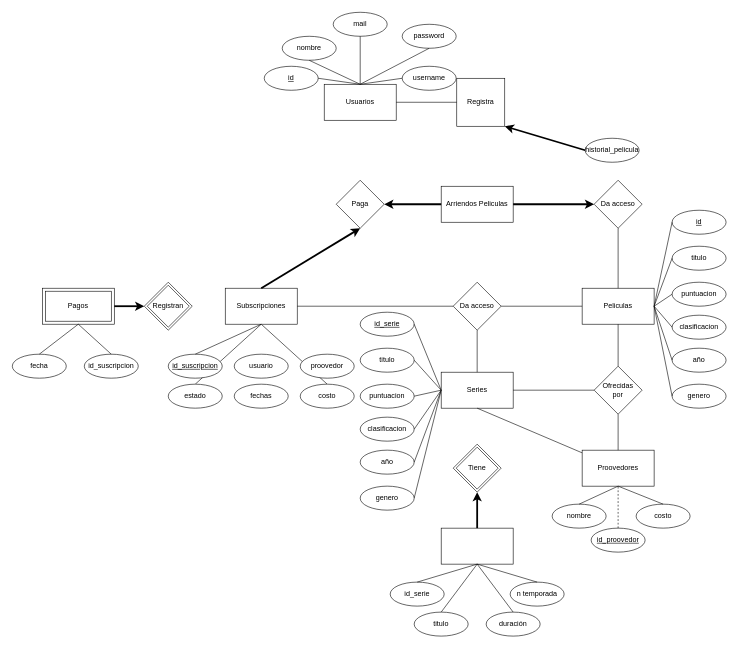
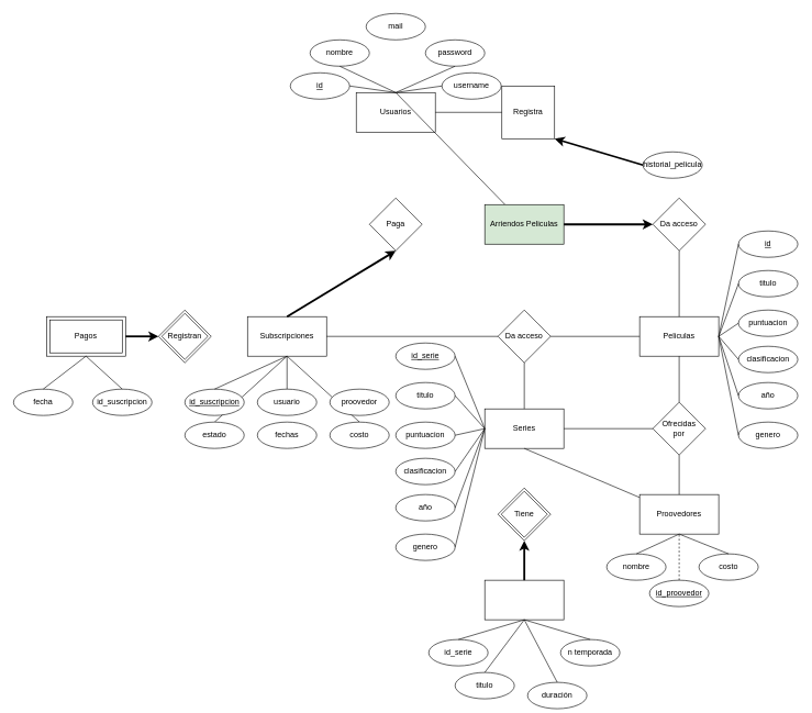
  <mxCell id="0" />
  <mxCell id="1" parent="0" />
  <mxCell id="2" value="" style="endArrow=none;html=1;rounded=0;exitX=0.5;exitY=1;exitDx=0;exitDy=0;entryX=0.5;entryY=0;entryDx=0;entryDy=0;" edge="1" parent="1" source="16" target="67"><mxGeometry relative="1" as="geometry"><mxPoint x="475" y="580" as="sourcePoint" /><mxPoint x="365" y="630" as="targetPoint" /></mxGeometry></mxCell>
  <mxCell id="3" value="" style="endArrow=none;html=1;rounded=0;exitX=0.5;exitY=1;exitDx=0;exitDy=0;entryX=0.5;entryY=0;entryDx=0;entryDy=0;" edge="1" parent="1" source="16" target="66"><mxGeometry relative="1" as="geometry"><mxPoint x="445" y="550" as="sourcePoint" /><mxPoint x="335" y="600" as="targetPoint" /></mxGeometry></mxCell>
  <mxCell id="4" value="Usuarios" style="rounded=0;whiteSpace=wrap;html=1;" parent="1" vertex="1"><mxGeometry x="540" y="140" width="120" height="60" as="geometry" /></mxCell>
  <mxCell id="5" value="&lt;u&gt;id&lt;/u&gt;" style="ellipse;whiteSpace=wrap;html=1;" parent="1" vertex="1"><mxGeometry x="440" y="110" width="90" height="40" as="geometry" /></mxCell>
  <mxCell id="6" value="nombre" style="ellipse;whiteSpace=wrap;html=1;" parent="1" vertex="1"><mxGeometry x="470" y="60" width="90" height="40" as="geometry" /></mxCell>
  <mxCell id="7" value="mail" style="ellipse;whiteSpace=wrap;html=1;" parent="1" vertex="1"><mxGeometry x="555" y="20" width="90" height="40" as="geometry" /></mxCell>
- <mxCell id="8" value="password" style="ellipse;whiteSpace=wrap;html=1;" parent="1" vertex="1"><mxGeometry x="670" y="40" width="90" height="40" as="geometry" /></mxCell>
+ <mxCell id="8" value="password" style="ellipse;whiteSpace=wrap;html=1;" parent="1" vertex="1"><mxGeometry x="645" y="60" width="90" height="40" as="geometry" /></mxCell>
  <mxCell id="9" value="username" style="ellipse;whiteSpace=wrap;html=1;" parent="1" vertex="1"><mxGeometry x="670" y="110" width="90" height="40" as="geometry" /></mxCell>
- <mxCell id="10" value="" style="endArrow=none;html=1;rounded=0;entryX=0.5;entryY=1;entryDx=0;entryDy=0;exitX=0.5;exitY=0;exitDx=0;exitDy=0;" parent="1" source="4" target="7" edge="1"><mxGeometry width="50" height="50" relative="1" as="geometry"><mxPoint x="520" y="300" as="sourcePoint" /><mxPoint x="570" y="250" as="targetPoint" /></mxGeometry></mxCell>
+ <mxCell id="10" value="" style="endArrow=none;html=1;rounded=0;exitX=0.5;exitY=0;exitDx=0;exitDy=0;" parent="1" source="4" target="18" edge="1"><mxGeometry width="50" height="50" relative="1" as="geometry"><mxPoint x="520" y="300" as="sourcePoint" /><mxPoint x="570" y="250" as="targetPoint" /></mxGeometry></mxCell>
  <mxCell id="11" value="" style="endArrow=none;html=1;rounded=0;entryX=0.5;entryY=1;entryDx=0;entryDy=0;exitX=0.5;exitY=0;exitDx=0;exitDy=0;" parent="1" source="4" target="6" edge="1"><mxGeometry width="50" height="50" relative="1" as="geometry"><mxPoint x="520" y="300" as="sourcePoint" /><mxPoint x="570" y="250" as="targetPoint" /></mxGeometry></mxCell>
  <mxCell id="12" value="" style="endArrow=none;html=1;rounded=0;exitX=1;exitY=0.5;exitDx=0;exitDy=0;entryX=0.5;entryY=0;entryDx=0;entryDy=0;" parent="1" source="5" target="4" edge="1"><mxGeometry width="50" height="50" relative="1" as="geometry"><mxPoint x="520" y="300" as="sourcePoint" /><mxPoint x="570" y="250" as="targetPoint" /></mxGeometry></mxCell>
  <mxCell id="13" value="" style="endArrow=none;html=1;rounded=0;entryX=0.5;entryY=0;entryDx=0;entryDy=0;exitX=0;exitY=0.5;exitDx=0;exitDy=0;" parent="1" source="9" target="4" edge="1"><mxGeometry width="50" height="50" relative="1" as="geometry"><mxPoint x="520" y="300" as="sourcePoint" /><mxPoint x="570" y="250" as="targetPoint" /></mxGeometry></mxCell>
  <mxCell id="14" value="" style="endArrow=none;html=1;rounded=0;entryX=0.5;entryY=1;entryDx=0;entryDy=0;" parent="1" target="8" edge="1"><mxGeometry width="50" height="50" relative="1" as="geometry"><mxPoint x="600" y="140" as="sourcePoint" /><mxPoint x="650" y="90" as="targetPoint" /></mxGeometry></mxCell>
  <mxCell id="15" value="Paga" style="rhombus;whiteSpace=wrap;html=1;" parent="1" vertex="1"><mxGeometry x="560" y="300" width="80" height="80" as="geometry" /></mxCell>
  <mxCell id="16" value="Subscripciones" style="rounded=0;whiteSpace=wrap;html=1;" parent="1" vertex="1"><mxGeometry x="375" y="480" width="120" height="60" as="geometry" /></mxCell>
  <mxCell id="17" value="" style="endArrow=none;html=1;rounded=0;exitX=0.5;exitY=1;exitDx=0;exitDy=0;entryX=0.5;entryY=0;entryDx=0;entryDy=0;endFill=0;startArrow=classic;startFill=1;strokeWidth=3;" parent="1" source="15" target="16" edge="1"><mxGeometry width="50" height="50" relative="1" as="geometry"><mxPoint x="600" y="400" as="sourcePoint" /><mxPoint x="650" y="350" as="targetPoint" /></mxGeometry></mxCell>
- <mxCell id="18" value="Arriendos Peliculas" style="rounded=0;whiteSpace=wrap;html=1;" parent="1" vertex="1"><mxGeometry x="735" y="310" width="120" height="60" as="geometry" /></mxCell>
- <mxCell id="19" value="" style="endArrow=none;html=1;rounded=0;entryX=0;entryY=0.5;entryDx=0;entryDy=0;startArrow=classic;startFill=1;strokeWidth=3;" parent="1" source="15" target="18" edge="1"><mxGeometry width="50" height="50" relative="1" as="geometry"><mxPoint x="640" y="390" as="sourcePoint" /><mxPoint x="710.711" y="340" as="targetPoint" /></mxGeometry></mxCell>
+ <mxCell id="18" value="Arriendos Peliculas" style="rounded=0;whiteSpace=wrap;html=1;fillColor=#d5e8d4;" parent="1" vertex="1"><mxGeometry x="735" y="310" width="120" height="60" as="geometry" /></mxCell>
  <mxCell id="20" value="" style="rounded=0;whiteSpace=wrap;html=1;" parent="1" vertex="1"><mxGeometry x="70" y="480" width="120" height="60" as="geometry" /></mxCell>
  <mxCell id="21" value="Pagos" style="rounded=0;whiteSpace=wrap;html=1;" parent="1" vertex="1"><mxGeometry x="75" y="485" width="110" height="50" as="geometry" /></mxCell>
  <mxCell id="22" value="Ofrecidas &lt;br&gt;por" style="rhombus;whiteSpace=wrap;html=1;" parent="1" vertex="1"><mxGeometry x="990" y="610" width="80" height="80" as="geometry" /></mxCell>
  <mxCell id="23" value="Proovedores" style="rounded=0;whiteSpace=wrap;html=1;" parent="1" vertex="1"><mxGeometry x="970" y="750" width="120" height="60" as="geometry" /></mxCell>
  <mxCell id="24" value="Peliculas" style="rounded=0;whiteSpace=wrap;html=1;" parent="1" vertex="1"><mxGeometry x="970" y="480" width="120" height="60" as="geometry" /></mxCell>
  <mxCell id="25" style="rounded=0;orthogonalLoop=1;jettySize=auto;html=1;exitX=0;exitY=0.5;exitDx=0;exitDy=0;entryX=1;entryY=0.5;entryDx=0;entryDy=0;strokeColor=default;endArrow=none;endFill=0;" edge="1" parent="1" source="26" target="63"><mxGeometry relative="1" as="geometry" /></mxCell>
  <mxCell id="26" value="Series" style="rounded=0;whiteSpace=wrap;html=1;" parent="1" vertex="1"><mxGeometry x="735" y="620" width="120" height="60" as="geometry" /></mxCell>
  <mxCell id="27" value="Da acceso" style="rhombus;whiteSpace=wrap;html=1;" parent="1" vertex="1"><mxGeometry x="755" y="470" width="80" height="80" as="geometry" /></mxCell>
  <mxCell id="28" value="Da acceso" style="rhombus;whiteSpace=wrap;html=1;" parent="1" vertex="1"><mxGeometry x="990" y="300" width="80" height="80" as="geometry" /></mxCell>
  <mxCell id="29" value="" style="endArrow=none;html=1;rounded=0;exitX=1;exitY=0.5;exitDx=0;exitDy=0;entryX=0;entryY=0.5;entryDx=0;entryDy=0;" parent="1" source="16" target="27" edge="1"><mxGeometry width="50" height="50" relative="1" as="geometry"><mxPoint x="690" y="520" as="sourcePoint" /><mxPoint x="740" y="470" as="targetPoint" /></mxGeometry></mxCell>
  <mxCell id="30" value="" style="endArrow=none;html=1;rounded=0;exitX=0.5;exitY=1;exitDx=0;exitDy=0;entryX=0.5;entryY=0;entryDx=0;entryDy=0;" parent="1" source="27" target="26" edge="1"><mxGeometry width="50" height="50" relative="1" as="geometry"><mxPoint x="750" y="490" as="sourcePoint" /><mxPoint x="800" y="440" as="targetPoint" /></mxGeometry></mxCell>
  <mxCell id="31" value="" style="endArrow=classic;html=1;rounded=0;exitX=1;exitY=0.5;exitDx=0;exitDy=0;entryX=0;entryY=0.5;entryDx=0;entryDy=0;endFill=1;strokeWidth=3;" parent="1" source="18" target="28" edge="1"><mxGeometry width="50" height="50" relative="1" as="geometry"><mxPoint x="850" y="460" as="sourcePoint" /><mxPoint x="900" y="410" as="targetPoint" /></mxGeometry></mxCell>
  <mxCell id="32" value="" style="endArrow=none;html=1;rounded=0;entryX=0.5;entryY=1;entryDx=0;entryDy=0;exitX=0.5;exitY=0;exitDx=0;exitDy=0;" parent="1" source="24" target="28" edge="1"><mxGeometry width="50" height="50" relative="1" as="geometry"><mxPoint x="850" y="480" as="sourcePoint" /><mxPoint x="900" y="430" as="targetPoint" /></mxGeometry></mxCell>
  <mxCell id="33" value="" style="endArrow=none;html=1;rounded=0;exitX=1;exitY=0.5;exitDx=0;exitDy=0;entryX=0;entryY=0.5;entryDx=0;entryDy=0;" parent="1" source="27" target="24" edge="1"><mxGeometry width="50" height="50" relative="1" as="geometry"><mxPoint x="840" y="570" as="sourcePoint" /><mxPoint x="890" y="520" as="targetPoint" /></mxGeometry></mxCell>
  <mxCell id="34" value="" style="endArrow=none;html=1;rounded=0;exitX=1;exitY=0.5;exitDx=0;exitDy=0;entryX=0;entryY=0.5;entryDx=0;entryDy=0;" parent="1" source="26" target="22" edge="1"><mxGeometry width="50" height="50" relative="1" as="geometry"><mxPoint x="890" y="690" as="sourcePoint" /><mxPoint x="940" y="640" as="targetPoint" /></mxGeometry></mxCell>
  <mxCell id="35" value="" style="endArrow=none;html=1;rounded=0;entryX=0.5;entryY=1;entryDx=0;entryDy=0;exitX=0.5;exitY=0;exitDx=0;exitDy=0;" parent="1" source="22" target="24" edge="1"><mxGeometry width="50" height="50" relative="1" as="geometry"><mxPoint x="960" y="610" as="sourcePoint" /><mxPoint x="1010" y="560" as="targetPoint" /></mxGeometry></mxCell>
  <mxCell id="36" value="" style="endArrow=none;html=1;rounded=0;entryX=0.5;entryY=1;entryDx=0;entryDy=0;exitX=0.5;exitY=0;exitDx=0;exitDy=0;" parent="1" source="23" target="22" edge="1"><mxGeometry width="50" height="50" relative="1" as="geometry"><mxPoint x="910" y="780" as="sourcePoint" /><mxPoint x="960" y="730" as="targetPoint" /></mxGeometry></mxCell>
  <mxCell id="37" value="" style="rounded=0;whiteSpace=wrap;html=1;" parent="1" vertex="1"><mxGeometry x="735" y="880" width="120" height="60" as="geometry" /></mxCell>
  <mxCell id="38" value="puntuacion" style="ellipse;whiteSpace=wrap;html=1;" parent="1" vertex="1"><mxGeometry x="1120" y="470" width="90" height="40" as="geometry" /></mxCell>
  <mxCell id="39" value="clasificacion" style="ellipse;whiteSpace=wrap;html=1;" parent="1" vertex="1"><mxGeometry x="1120" y="525" width="90" height="40" as="geometry" /></mxCell>
  <mxCell id="40" value="año" style="ellipse;whiteSpace=wrap;html=1;" parent="1" vertex="1"><mxGeometry x="1120" y="580" width="90" height="40" as="geometry" /></mxCell>
  <mxCell id="41" value="titulo" style="ellipse;whiteSpace=wrap;html=1;" parent="1" vertex="1"><mxGeometry x="1120" y="410" width="90" height="40" as="geometry" /></mxCell>
  <mxCell id="42" value="" style="endArrow=none;html=1;rounded=0;exitX=1;exitY=0.5;exitDx=0;exitDy=0;entryX=0;entryY=0.5;entryDx=0;entryDy=0;" parent="1" source="24" target="41" edge="1"><mxGeometry width="50" height="50" relative="1" as="geometry"><mxPoint x="1080" y="600" as="sourcePoint" /><mxPoint x="1130" y="550" as="targetPoint" /></mxGeometry></mxCell>
  <mxCell id="43" value="" style="endArrow=none;html=1;rounded=0;exitX=1;exitY=0.5;exitDx=0;exitDy=0;entryX=0;entryY=0.5;entryDx=0;entryDy=0;" parent="1" source="24" target="38" edge="1"><mxGeometry width="50" height="50" relative="1" as="geometry"><mxPoint x="1100" y="520" as="sourcePoint" /><mxPoint x="1130" y="440" as="targetPoint" /></mxGeometry></mxCell>
  <mxCell id="44" value="" style="endArrow=none;html=1;rounded=0;exitX=1;exitY=0.5;exitDx=0;exitDy=0;entryX=0;entryY=0.5;entryDx=0;entryDy=0;" parent="1" source="24" target="39" edge="1"><mxGeometry width="50" height="50" relative="1" as="geometry"><mxPoint x="1100" y="520" as="sourcePoint" /><mxPoint x="1130" y="500" as="targetPoint" /></mxGeometry></mxCell>
  <mxCell id="45" value="" style="endArrow=none;html=1;rounded=0;exitX=1;exitY=0.5;exitDx=0;exitDy=0;entryX=0;entryY=0.5;entryDx=0;entryDy=0;" parent="1" source="24" target="40" edge="1"><mxGeometry width="50" height="50" relative="1" as="geometry"><mxPoint x="1100" y="520" as="sourcePoint" /><mxPoint x="1130" y="555" as="targetPoint" /></mxGeometry></mxCell>
  <mxCell id="46" value="nombre" style="ellipse;whiteSpace=wrap;html=1;" parent="1" vertex="1"><mxGeometry x="920" y="840" width="90" height="40" as="geometry" /></mxCell>
  <mxCell id="47" value="costo" style="ellipse;whiteSpace=wrap;html=1;" parent="1" vertex="1"><mxGeometry x="1060" y="840" width="90" height="40" as="geometry" /></mxCell>
  <mxCell id="48" value="" style="endArrow=none;html=1;rounded=0;exitX=0.5;exitY=0;exitDx=0;exitDy=0;entryX=0.5;entryY=1;entryDx=0;entryDy=0;" parent="1" source="46" target="23" edge="1"><mxGeometry width="50" height="50" relative="1" as="geometry"><mxPoint x="950" y="970" as="sourcePoint" /><mxPoint x="1000" y="920" as="targetPoint" /></mxGeometry></mxCell>
  <mxCell id="49" value="" style="endArrow=none;html=1;rounded=0;exitX=0.5;exitY=0;exitDx=0;exitDy=0;entryX=0.5;entryY=1;entryDx=0;entryDy=0;" parent="1" source="47" target="23" edge="1"><mxGeometry width="50" height="50" relative="1" as="geometry"><mxPoint x="975" y="850" as="sourcePoint" /><mxPoint x="1040" y="820" as="targetPoint" /></mxGeometry></mxCell>
  <mxCell id="50" value="puntuacion" style="ellipse;whiteSpace=wrap;html=1;" parent="1" vertex="1"><mxGeometry x="600" y="640" width="90" height="40" as="geometry" /></mxCell>
  <mxCell id="51" value="clasificacion" style="ellipse;whiteSpace=wrap;html=1;" parent="1" vertex="1"><mxGeometry x="600" y="695" width="90" height="40" as="geometry" /></mxCell>
  <mxCell id="52" value="año" style="ellipse;whiteSpace=wrap;html=1;" parent="1" vertex="1"><mxGeometry x="600" y="750" width="90" height="40" as="geometry" /></mxCell>
  <mxCell id="53" value="titulo" style="ellipse;whiteSpace=wrap;html=1;" parent="1" vertex="1"><mxGeometry x="600" y="580" width="90" height="40" as="geometry" /></mxCell>
  <mxCell id="54" value="" style="endArrow=none;html=1;rounded=0;exitX=1;exitY=0.5;exitDx=0;exitDy=0;entryX=0;entryY=0.5;entryDx=0;entryDy=0;" parent="1" source="53" target="26" edge="1"><mxGeometry width="50" height="50" relative="1" as="geometry"><mxPoint x="710" y="610" as="sourcePoint" /><mxPoint x="760" y="560" as="targetPoint" /></mxGeometry></mxCell>
  <mxCell id="55" value="" style="endArrow=none;html=1;rounded=0;exitX=1;exitY=0.5;exitDx=0;exitDy=0;entryX=0;entryY=0.5;entryDx=0;entryDy=0;" parent="1" source="50" target="26" edge="1"><mxGeometry width="50" height="50" relative="1" as="geometry"><mxPoint x="700" y="580" as="sourcePoint" /><mxPoint x="745" y="660" as="targetPoint" /></mxGeometry></mxCell>
  <mxCell id="56" value="" style="endArrow=none;html=1;rounded=0;exitX=1;exitY=0.5;exitDx=0;exitDy=0;entryX=0;entryY=0.5;entryDx=0;entryDy=0;" parent="1" source="51" target="26" edge="1"><mxGeometry width="50" height="50" relative="1" as="geometry"><mxPoint x="700" y="640" as="sourcePoint" /><mxPoint x="745" y="660" as="targetPoint" /></mxGeometry></mxCell>
  <mxCell id="57" value="" style="endArrow=none;html=1;rounded=0;exitX=1;exitY=0.5;exitDx=0;exitDy=0;entryX=0;entryY=0.5;entryDx=0;entryDy=0;" parent="1" source="52" target="26" edge="1"><mxGeometry width="50" height="50" relative="1" as="geometry"><mxPoint x="700" y="695" as="sourcePoint" /><mxPoint x="745" y="660" as="targetPoint" /></mxGeometry></mxCell>
  <mxCell id="58" value="Tiene" style="rhombus;whiteSpace=wrap;html=1;" vertex="1" parent="1"><mxGeometry x="755" y="740" width="80" height="80" as="geometry" /></mxCell>
  <mxCell id="59" value="" style="endArrow=none;html=1;rounded=0;exitX=0.5;exitY=1;exitDx=0;exitDy=0;" edge="1" parent="1" source="26" target="23"><mxGeometry width="50" height="50" relative="1" as="geometry"><mxPoint x="800" y="820" as="sourcePoint" /><mxPoint x="850" y="770" as="targetPoint" /></mxGeometry></mxCell>
  <mxCell id="60" value="" style="endArrow=none;html=1;rounded=0;entryX=0.5;entryY=0;entryDx=0;entryDy=0;exitX=0.5;exitY=1;exitDx=0;exitDy=0;startArrow=classic;startFill=1;strokeWidth=3;" edge="1" parent="1" source="58" target="37"><mxGeometry width="50" height="50" relative="1" as="geometry"><mxPoint x="795" y="830" as="sourcePoint" /><mxPoint x="850" y="770" as="targetPoint" /></mxGeometry></mxCell>
  <mxCell id="61" value="genero" style="ellipse;whiteSpace=wrap;html=1;" vertex="1" parent="1"><mxGeometry x="1120" y="640" width="90" height="40" as="geometry" /></mxCell>
  <mxCell id="62" value="" style="endArrow=none;html=1;rounded=0;exitX=1;exitY=0.5;exitDx=0;exitDy=0;entryX=0;entryY=0.5;entryDx=0;entryDy=0;" edge="1" parent="1" source="24" target="61"><mxGeometry relative="1" as="geometry"><mxPoint x="750" y="600" as="sourcePoint" /><mxPoint x="910" y="600" as="targetPoint" /></mxGeometry></mxCell>
  <mxCell id="63" value="genero" style="ellipse;whiteSpace=wrap;html=1;" vertex="1" parent="1"><mxGeometry x="600" y="810" width="90" height="40" as="geometry" /></mxCell>
  <mxCell id="64" value="Registran" style="rhombus;whiteSpace=wrap;html=1;" vertex="1" parent="1"><mxGeometry x="240" y="470" width="80" height="80" as="geometry" /></mxCell>
  <mxCell id="65" value="" style="endArrow=classic;html=1;exitX=1;exitY=0.5;exitDx=0;exitDy=0;entryX=0;entryY=0.5;entryDx=0;entryDy=0;endFill=1;endSize=6;startSize=6;strokeWidth=3;rounded=0;" edge="1" parent="1" source="20" target="64"><mxGeometry relative="1" as="geometry"><mxPoint x="600" y="400" as="sourcePoint" /><mxPoint x="210" y="540" as="targetPoint" /></mxGeometry></mxCell>
  <mxCell id="66" value="estado" style="ellipse;whiteSpace=wrap;html=1;" vertex="1" parent="1"><mxGeometry x="280" y="640" width="90" height="40" as="geometry" /></mxCell>
  <mxCell id="67" value="costo" style="ellipse;whiteSpace=wrap;html=1;" vertex="1" parent="1"><mxGeometry x="500" y="640" width="90" height="40" as="geometry" /></mxCell>
  <mxCell id="68" value="fechas" style="ellipse;whiteSpace=wrap;html=1;" vertex="1" parent="1"><mxGeometry x="390" y="640" width="90" height="40" as="geometry" /></mxCell>
  <mxCell id="69" value="proovedor" style="ellipse;whiteSpace=wrap;html=1;" vertex="1" parent="1"><mxGeometry x="500" y="590" width="90" height="40" as="geometry" /></mxCell>
  <mxCell id="70" value="usuario" style="ellipse;whiteSpace=wrap;html=1;" vertex="1" parent="1"><mxGeometry x="390" y="590" width="90" height="40" as="geometry" /></mxCell>
  <mxCell id="71" value="&lt;u&gt;id_suscripcion&lt;/u&gt;" style="ellipse;whiteSpace=wrap;html=1;" vertex="1" parent="1"><mxGeometry x="280" y="590" width="90" height="40" as="geometry" /></mxCell>
  <mxCell id="72" value="" style="endArrow=none;html=1;rounded=0;exitX=0.5;exitY=1;exitDx=0;exitDy=0;entryX=0.5;entryY=0;entryDx=0;entryDy=0;" edge="1" parent="1" source="16" target="71"><mxGeometry relative="1" as="geometry"><mxPoint x="600" y="600" as="sourcePoint" /><mxPoint x="760" y="600" as="targetPoint" /></mxGeometry></mxCell>
+ <mxCell id="73" value="" style="endArrow=none;html=1;rounded=0;exitX=0.5;exitY=1;exitDx=0;exitDy=0;entryX=0.5;entryY=0;entryDx=0;entryDy=0;" edge="1" parent="1" source="16" target="70"><mxGeometry relative="1" as="geometry"><mxPoint x="455" y="560" as="sourcePoint" /><mxPoint x="345" y="610" as="targetPoint" /></mxGeometry></mxCell>
  <mxCell id="74" value="id_suscripcion" style="ellipse;whiteSpace=wrap;html=1;" vertex="1" parent="1"><mxGeometry x="140" y="590" width="90" height="40" as="geometry" /></mxCell>
  <mxCell id="75" value="fecha" style="ellipse;whiteSpace=wrap;html=1;" vertex="1" parent="1"><mxGeometry x="20" y="590" width="90" height="40" as="geometry" /></mxCell>
  <mxCell id="76" value="" style="endArrow=none;html=1;rounded=0;exitX=0.5;exitY=1;exitDx=0;exitDy=0;entryX=0.5;entryY=0;entryDx=0;entryDy=0;" edge="1" parent="1" source="20" target="75"><mxGeometry relative="1" as="geometry"><mxPoint x="445" y="550" as="sourcePoint" /><mxPoint x="445" y="600" as="targetPoint" /></mxGeometry></mxCell>
  <mxCell id="77" value="" style="endArrow=none;html=1;rounded=0;exitX=0.5;exitY=1;exitDx=0;exitDy=0;entryX=0.5;entryY=0;entryDx=0;entryDy=0;" edge="1" parent="1" source="20" target="74"><mxGeometry relative="1" as="geometry"><mxPoint x="455" y="560" as="sourcePoint" /><mxPoint x="455" y="610" as="targetPoint" /></mxGeometry></mxCell>
  <mxCell id="78" value="&lt;u&gt;id_serie&lt;/u&gt;" style="ellipse;whiteSpace=wrap;html=1;" vertex="1" parent="1"><mxGeometry x="600" y="520" width="90" height="40" as="geometry" /></mxCell>
  <mxCell id="79" value="" style="endArrow=none;html=1;rounded=0;exitX=1;exitY=0.5;exitDx=0;exitDy=0;entryX=0;entryY=0.5;entryDx=0;entryDy=0;" edge="1" parent="1" source="78" target="26"><mxGeometry width="50" height="50" relative="1" as="geometry"><mxPoint x="700" y="610" as="sourcePoint" /><mxPoint x="745" y="660" as="targetPoint" /></mxGeometry></mxCell>
  <mxCell id="80" value="id_serie" style="ellipse;whiteSpace=wrap;html=1;" vertex="1" parent="1"><mxGeometry x="650" y="970" width="90" height="40" as="geometry" /></mxCell>
  <mxCell id="81" value="titulo" style="ellipse;whiteSpace=wrap;html=1;" vertex="1" parent="1"><mxGeometry x="690" y="1020" width="90" height="40" as="geometry" /></mxCell>
  <mxCell id="82" value="n temporada" style="ellipse;whiteSpace=wrap;html=1;" vertex="1" parent="1"><mxGeometry x="850" y="970" width="90" height="40" as="geometry" /></mxCell>
- <mxCell id="83" value="duración" style="ellipse;whiteSpace=wrap;html=1;" vertex="1" parent="1"><mxGeometry x="810" y="1020" width="90" height="40" as="geometry" /></mxCell>
+ <mxCell id="83" value="duración" style="ellipse;whiteSpace=wrap;html=1;" vertex="1" parent="1"><mxGeometry x="800" y="1035" width="90" height="40" as="geometry" /></mxCell>
  <mxCell id="84" value="" style="endArrow=none;html=1;rounded=0;exitX=0.5;exitY=1;exitDx=0;exitDy=0;entryX=0.5;entryY=0;entryDx=0;entryDy=0;" edge="1" parent="1" source="37" target="82"><mxGeometry relative="1" as="geometry"><mxPoint x="750" y="970" as="sourcePoint" /><mxPoint x="910" y="970" as="targetPoint" /></mxGeometry></mxCell>
  <mxCell id="85" value="" style="endArrow=none;html=1;rounded=0;exitX=0.5;exitY=1;exitDx=0;exitDy=0;entryX=0.5;entryY=0;entryDx=0;entryDy=0;" edge="1" parent="1" source="37" target="83"><mxGeometry relative="1" as="geometry"><mxPoint x="805" y="950" as="sourcePoint" /><mxPoint x="905" y="980" as="targetPoint" /></mxGeometry></mxCell>
  <mxCell id="86" value="" style="endArrow=none;html=1;rounded=0;exitX=0.5;exitY=1;exitDx=0;exitDy=0;entryX=0.5;entryY=0;entryDx=0;entryDy=0;" edge="1" parent="1" source="37" target="81"><mxGeometry relative="1" as="geometry"><mxPoint x="815" y="960" as="sourcePoint" /><mxPoint x="915" y="990" as="targetPoint" /></mxGeometry></mxCell>
  <mxCell id="87" value="" style="endArrow=none;html=1;rounded=0;exitX=0.5;exitY=1;exitDx=0;exitDy=0;entryX=0.5;entryY=0;entryDx=0;entryDy=0;" edge="1" parent="1" source="37" target="80"><mxGeometry relative="1" as="geometry"><mxPoint x="825" y="970" as="sourcePoint" /><mxPoint x="925" y="1000" as="targetPoint" /></mxGeometry></mxCell>
  <mxCell id="88" value="&lt;u&gt;id_proovedor&lt;/u&gt;" style="ellipse;whiteSpace=wrap;html=1;" vertex="1" parent="1"><mxGeometry x="985" y="880" width="90" height="40" as="geometry" /></mxCell>
  <mxCell id="89" value="" style="endArrow=none;html=1;rounded=0;exitX=0.5;exitY=0;exitDx=0;exitDy=0;entryX=0.5;entryY=1;entryDx=0;entryDy=0;dashed=1;" edge="1" parent="1" source="88" target="23"><mxGeometry width="50" height="50" relative="1" as="geometry"><mxPoint x="1115" y="850" as="sourcePoint" /><mxPoint x="1040" y="820" as="targetPoint" /></mxGeometry></mxCell>
  <mxCell id="90" value="&lt;u&gt;id&lt;/u&gt;" style="ellipse;whiteSpace=wrap;html=1;" vertex="1" parent="1"><mxGeometry x="1120" y="350" width="90" height="40" as="geometry" /></mxCell>
  <mxCell id="91" value="" style="endArrow=none;html=1;rounded=0;exitX=1;exitY=0.5;exitDx=0;exitDy=0;entryX=0;entryY=0.5;entryDx=0;entryDy=0;" edge="1" parent="1" source="24" target="90"><mxGeometry width="50" height="50" relative="1" as="geometry"><mxPoint x="1100" y="520" as="sourcePoint" /><mxPoint x="1130" y="440" as="targetPoint" /></mxGeometry></mxCell>
  <mxCell id="92" value="Registra" style="whiteSpace=wrap;html=1;rounded=0;" vertex="1" parent="1"><mxGeometry x="761" y="130" width="80" height="80" as="geometry" /></mxCell>
  <mxCell id="93" value="" style="endArrow=none;html=1;rounded=0;entryX=1;entryY=0.5;entryDx=0;entryDy=0;exitX=0;exitY=0.5;exitDx=0;exitDy=0;" edge="1" parent="1" source="92" target="4"><mxGeometry width="50" height="50" relative="1" as="geometry"><mxPoint x="610" y="310" as="sourcePoint" /><mxPoint x="610" y="210" as="targetPoint" /></mxGeometry></mxCell>
  <mxCell id="94" value="historial_pelicula" style="ellipse;whiteSpace=wrap;html=1;" vertex="1" parent="1"><mxGeometry x="975" y="230" width="90" height="40" as="geometry" /></mxCell>
  <mxCell id="95" value="" style="endArrow=none;html=1;rounded=0;entryX=0;entryY=0.5;entryDx=0;entryDy=0;exitX=1;exitY=1;exitDx=0;exitDy=0;endFill=0;startArrow=classic;startFill=1;strokeWidth=3;" edge="1" parent="1" source="92" target="94"><mxGeometry width="50" height="50" relative="1" as="geometry"><mxPoint x="781" y="190" as="sourcePoint" /><mxPoint x="680" y="190" as="targetPoint" /></mxGeometry></mxCell>
  <mxCell id="96" value="" style="rhombus;whiteSpace=wrap;html=1;fillColor=none;" vertex="1" parent="1"><mxGeometry x="245" y="475" width="70" height="70" as="geometry" /></mxCell>
  <mxCell id="97" value="" style="rhombus;whiteSpace=wrap;html=1;fillColor=none;" vertex="1" parent="1"><mxGeometry x="760" y="745" width="70" height="70" as="geometry" /></mxCell>
